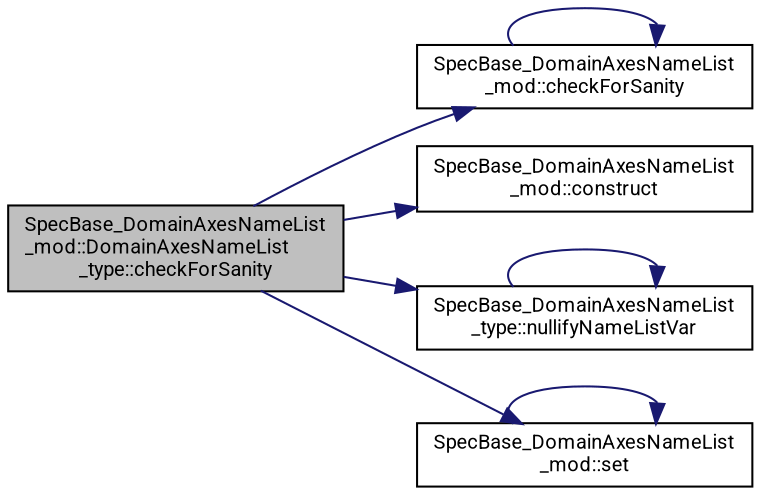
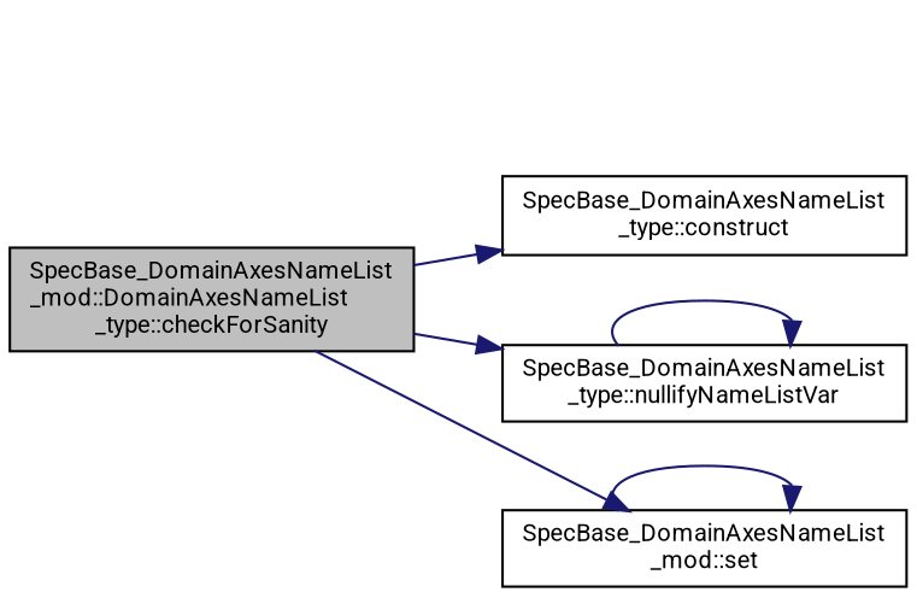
  digraph {
    fontname=Roboto
    rankdir=LR
    node [color=black fillcolor=white fontname=Roboto fontsize=10 shape=record style=filled]
    edge [color=midnightblue fontname=Roboto fontsize=10 labelfontname=Helvetica labelfontsize=10 style=solid]
    n1 [fillcolor=grey75 fontcolor=black height=0.2 label="SpecBase_DomainAxesNameList\l_mod::DomainAxesNameList\l_type::checkForSanity" width=0.4]
-   n2 [height=0.2 label="SpecBase_DomainAxesNameList\l_mod::checkForSanity" width=0.4]
-   n3 [height=0.2 label="SpecBase_DomainAxesNameList\l_mod::construct" width=0.4]
+   n3 [height=0.2 label="SpecBase_DomainAxesNameList\l_type::construct" width=0.4]
    n4 [height=0.2 label="SpecBase_DomainAxesNameList\l_type::nullifyNameListVar" width=0.4]
    n5 [height=0.2 label="SpecBase_DomainAxesNameList\l_mod::set" width=0.4]
-   n1 -> n2
    n1 -> n3
    n1 -> n4
    n1 -> n5
-   n2 -> n2
    n4 -> n4
    n5 -> n5
  }
